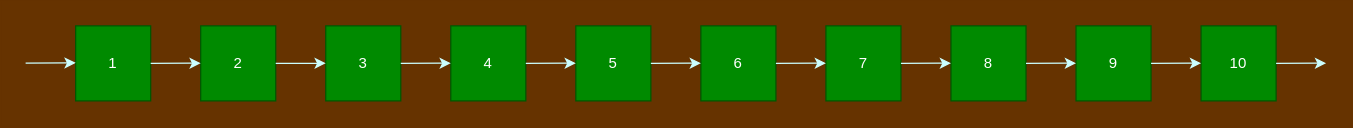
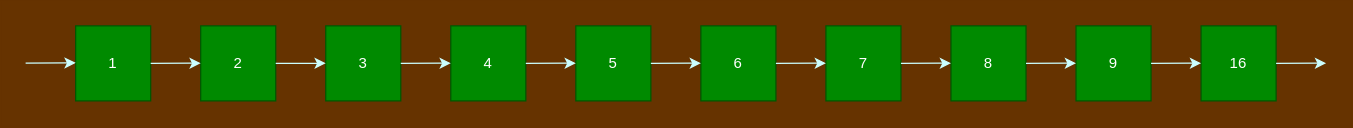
  <mxCell id="0" />
  <mxCell id="1" parent="0" />
  <mxCell id="2" value="2" style="rounded=0;whiteSpace=wrap;html=1;fillColor=#008a00;strokeColor=#005700;fontColor=#ffffff;" vertex="1" parent="1"><mxGeometry x="160" y="20" width="60" height="60" as="geometry" /></mxCell>
  <mxCell id="3" value="1" style="rounded=0;whiteSpace=wrap;html=1;fillColor=#008a00;strokeColor=#005700;fontColor=#ffffff;" vertex="1" parent="1"><mxGeometry x="60" y="20" width="60" height="60" as="geometry" /></mxCell>
  <mxCell id="4" value="3" style="rounded=0;whiteSpace=wrap;html=1;fillColor=#008a00;strokeColor=#005700;fontColor=#ffffff;" vertex="1" parent="1"><mxGeometry x="260" y="20" width="60" height="60" as="geometry" /></mxCell>
  <mxCell id="5" value="4" style="rounded=0;whiteSpace=wrap;html=1;fillColor=#008a00;strokeColor=#005700;fontColor=#ffffff;" vertex="1" parent="1"><mxGeometry x="360" y="20" width="60" height="60" as="geometry" /></mxCell>
  <mxCell id="6" value="6" style="rounded=0;whiteSpace=wrap;html=1;fillColor=#008a00;strokeColor=#005700;fontColor=#ffffff;" vertex="1" parent="1"><mxGeometry x="560" y="20" width="60" height="60" as="geometry" /></mxCell>
  <mxCell id="7" value="5" style="rounded=0;whiteSpace=wrap;html=1;fillColor=#008a00;strokeColor=#005700;fontColor=#ffffff;" vertex="1" parent="1"><mxGeometry x="460" y="20" width="60" height="60" as="geometry" /></mxCell>
  <mxCell id="8" value="7" style="rounded=0;whiteSpace=wrap;html=1;fillColor=#008a00;strokeColor=#005700;fontColor=#ffffff;" vertex="1" parent="1"><mxGeometry x="660" y="20" width="60" height="60" as="geometry" /></mxCell>
  <mxCell id="9" value="8" style="rounded=0;whiteSpace=wrap;html=1;fillColor=#008a00;strokeColor=#005700;fontColor=#ffffff;" vertex="1" parent="1"><mxGeometry x="760" y="20" width="60" height="60" as="geometry" /></mxCell>
- <mxCell id="10" value="10" style="rounded=0;whiteSpace=wrap;html=1;fillColor=#008a00;strokeColor=#005700;fontColor=#ffffff;" vertex="1" parent="1"><mxGeometry x="960" y="20" width="60" height="60" as="geometry" /></mxCell>
+ <mxCell id="10" value="16" style="rounded=0;whiteSpace=wrap;html=1;fillColor=#008a00;strokeColor=#005700;fontColor=#ffffff;" vertex="1" parent="1"><mxGeometry x="960" y="20" width="60" height="60" as="geometry" /></mxCell>
  <mxCell id="11" value="9" style="rounded=0;whiteSpace=wrap;html=1;fillColor=#008a00;strokeColor=#005700;fontColor=#ffffff;" vertex="1" parent="1"><mxGeometry x="860" y="20" width="60" height="60" as="geometry" /></mxCell>
  <mxCell id="12" value="" style="endArrow=classic;html=1;rounded=0;strokeColor=#CCFFFF;exitX=1;exitY=0.5;exitDx=0;exitDy=0;" edge="1" parent="1" source="3"><mxGeometry width="50" height="50" relative="1" as="geometry"><mxPoint x="130" y="50" as="sourcePoint" /><mxPoint x="160" y="49.84" as="targetPoint" /></mxGeometry></mxCell>
  <mxCell id="13" value="" style="endArrow=classic;html=1;rounded=0;strokeColor=#CCFFFF;exitX=1;exitY=0.5;exitDx=0;exitDy=0;" edge="1" parent="1"><mxGeometry width="50" height="50" relative="1" as="geometry"><mxPoint x="220" y="50.05" as="sourcePoint" /><mxPoint x="260" y="49.89" as="targetPoint" /></mxGeometry></mxCell>
  <mxCell id="14" value="" style="endArrow=classic;html=1;rounded=0;strokeColor=#CCFFFF;exitX=1;exitY=0.5;exitDx=0;exitDy=0;" edge="1" parent="1"><mxGeometry width="50" height="50" relative="1" as="geometry"><mxPoint x="320" y="49.97" as="sourcePoint" /><mxPoint x="360" y="49.81" as="targetPoint" /></mxGeometry></mxCell>
  <mxCell id="15" value="" style="endArrow=classic;html=1;rounded=0;strokeColor=#CCFFFF;exitX=1;exitY=0.5;exitDx=0;exitDy=0;" edge="1" parent="1"><mxGeometry width="50" height="50" relative="1" as="geometry"><mxPoint x="420" y="49.97" as="sourcePoint" /><mxPoint x="460" y="49.81" as="targetPoint" /></mxGeometry></mxCell>
  <mxCell id="16" value="" style="endArrow=classic;html=1;rounded=0;strokeColor=#CCFFFF;exitX=1;exitY=0.5;exitDx=0;exitDy=0;" edge="1" parent="1"><mxGeometry width="50" height="50" relative="1" as="geometry"><mxPoint x="520" y="49.97" as="sourcePoint" /><mxPoint x="560" y="49.81" as="targetPoint" /></mxGeometry></mxCell>
  <mxCell id="17" value="" style="endArrow=classic;html=1;rounded=0;strokeColor=#CCFFFF;exitX=1;exitY=0.5;exitDx=0;exitDy=0;" edge="1" parent="1"><mxGeometry width="50" height="50" relative="1" as="geometry"><mxPoint x="620" y="49.97" as="sourcePoint" /><mxPoint x="660" y="49.81" as="targetPoint" /></mxGeometry></mxCell>
  <mxCell id="18" value="" style="endArrow=classic;html=1;rounded=0;strokeColor=#CCFFFF;exitX=1;exitY=0.5;exitDx=0;exitDy=0;" edge="1" parent="1"><mxGeometry width="50" height="50" relative="1" as="geometry"><mxPoint x="720" y="49.97" as="sourcePoint" /><mxPoint x="760" y="49.81" as="targetPoint" /></mxGeometry></mxCell>
  <mxCell id="19" value="" style="endArrow=classic;html=1;rounded=0;strokeColor=#CCFFFF;exitX=1;exitY=0.5;exitDx=0;exitDy=0;" edge="1" parent="1"><mxGeometry width="50" height="50" relative="1" as="geometry"><mxPoint x="820" y="49.97" as="sourcePoint" /><mxPoint x="860" y="49.81" as="targetPoint" /></mxGeometry></mxCell>
  <mxCell id="20" value="" style="endArrow=classic;html=1;rounded=0;strokeColor=#CCFFFF;exitX=1;exitY=0.5;exitDx=0;exitDy=0;" edge="1" parent="1"><mxGeometry width="50" height="50" relative="1" as="geometry"><mxPoint x="920" y="49.97" as="sourcePoint" /><mxPoint x="960" y="49.81" as="targetPoint" /></mxGeometry></mxCell>
  <mxCell id="21" value="" style="endArrow=classic;html=1;rounded=0;strokeColor=#CCFFFF;exitX=1;exitY=0.5;exitDx=0;exitDy=0;" edge="1" parent="1"><mxGeometry width="50" height="50" relative="1" as="geometry"><mxPoint x="1020" y="49.97" as="sourcePoint" /><mxPoint x="1060" y="49.81" as="targetPoint" /></mxGeometry></mxCell>
  <mxCell id="22" value="" style="endArrow=classic;html=1;rounded=0;strokeColor=#CCFFFF;exitX=1;exitY=0.5;exitDx=0;exitDy=0;" edge="1" parent="1"><mxGeometry width="50" height="50" relative="1" as="geometry"><mxPoint x="20" y="49.76" as="sourcePoint" /><mxPoint x="60" y="49.6" as="targetPoint" /></mxGeometry></mxCell>
